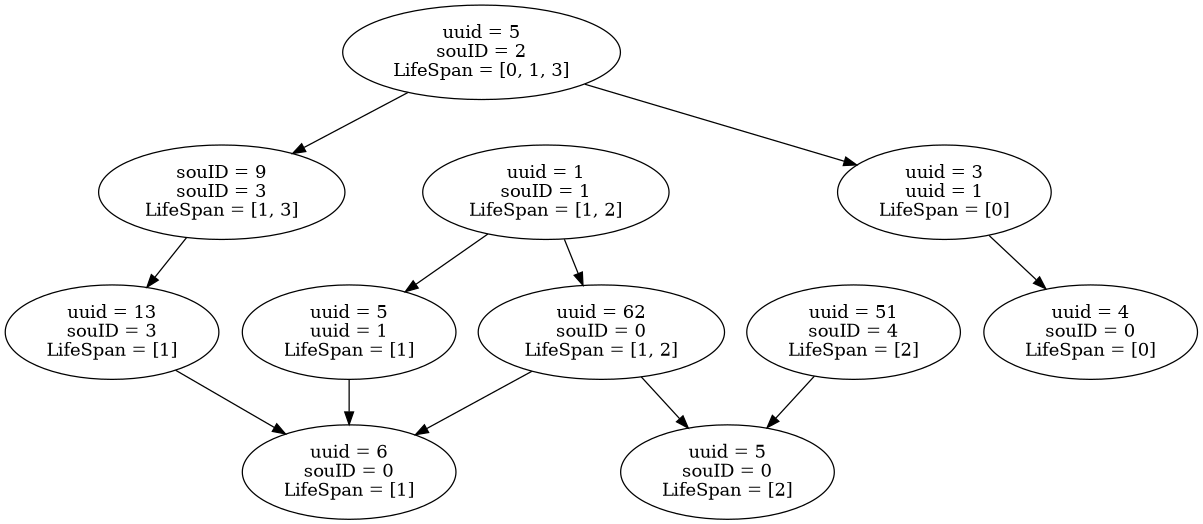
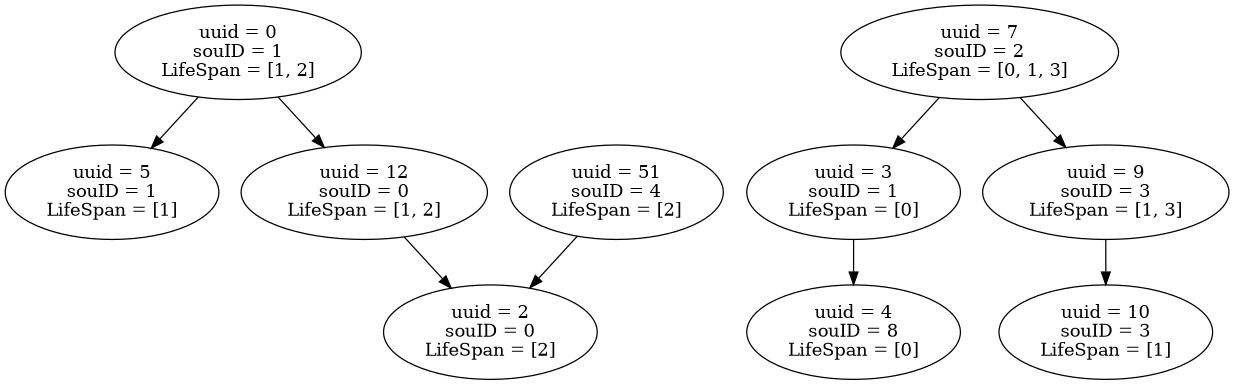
  digraph {
-   n1 [label="uuid = 1\nsouID = 1\nLifeSpan = [1, 2]"]
-   n2 [label="uuid = 5\nuuid = 1\nLifeSpan = [1]"]
-   n3 [label="uuid = 62\nsouID = 0\nLifeSpan = [1, 2]"]
-   n4 [label="uuid = 6\nsouID = 0\nLifeSpan = [1]"]
-   n5 [label="uuid = 5\nsouID = 0\nLifeSpan = [2]"]
-   n6 [label="uuid = 3\nuuid = 1\nLifeSpan = [0]"]
-   n7 [label="uuid = 4\nsouID = 0\nLifeSpan = [0]"]
-   n8 [label="uuid = 5\nsouID = 2\nLifeSpan = [0, 1, 3]"]
-   n9 [label="souID = 9\nsouID = 3\nLifeSpan = [1, 3]"]
-   n10 [label="uuid = 13\nsouID = 3\nLifeSpan = [1]"]
+   n1 [label="uuid = 0\nsouID = 1\nLifeSpan = [1, 2]"]
+   n2 [label="uuid = 5\nsouID = 1\nLifeSpan = [1]"]
+   n3 [label="uuid = 12\nsouID = 0\nLifeSpan = [1, 2]"]
+   n5 [label="uuid = 2\nsouID = 0\nLifeSpan = [2]"]
+   n6 [label="uuid = 3\nsouID = 1\nLifeSpan = [0]"]
+   n7 [label="uuid = 4\nsouID = 8\nLifeSpan = [0]"]
+   n8 [label="uuid = 7\nsouID = 2\nLifeSpan = [0, 1, 3]"]
+   n9 [label="uuid = 9\nsouID = 3\nLifeSpan = [1, 3]"]
+   n10 [label="uuid = 10\nsouID = 3\nLifeSpan = [1]"]
    n11 [label="uuid = 51\nsouID = 4\nLifeSpan = [2]"]
    n1 -> n2
    n1 -> n3
-   n2 -> n4
-   n3 -> n4
    n3 -> n5
    n6 -> n7
    n8 -> n6
    n8 -> n9
    n9 -> n10
-   n10 -> n4
    n11 -> n5
  }
